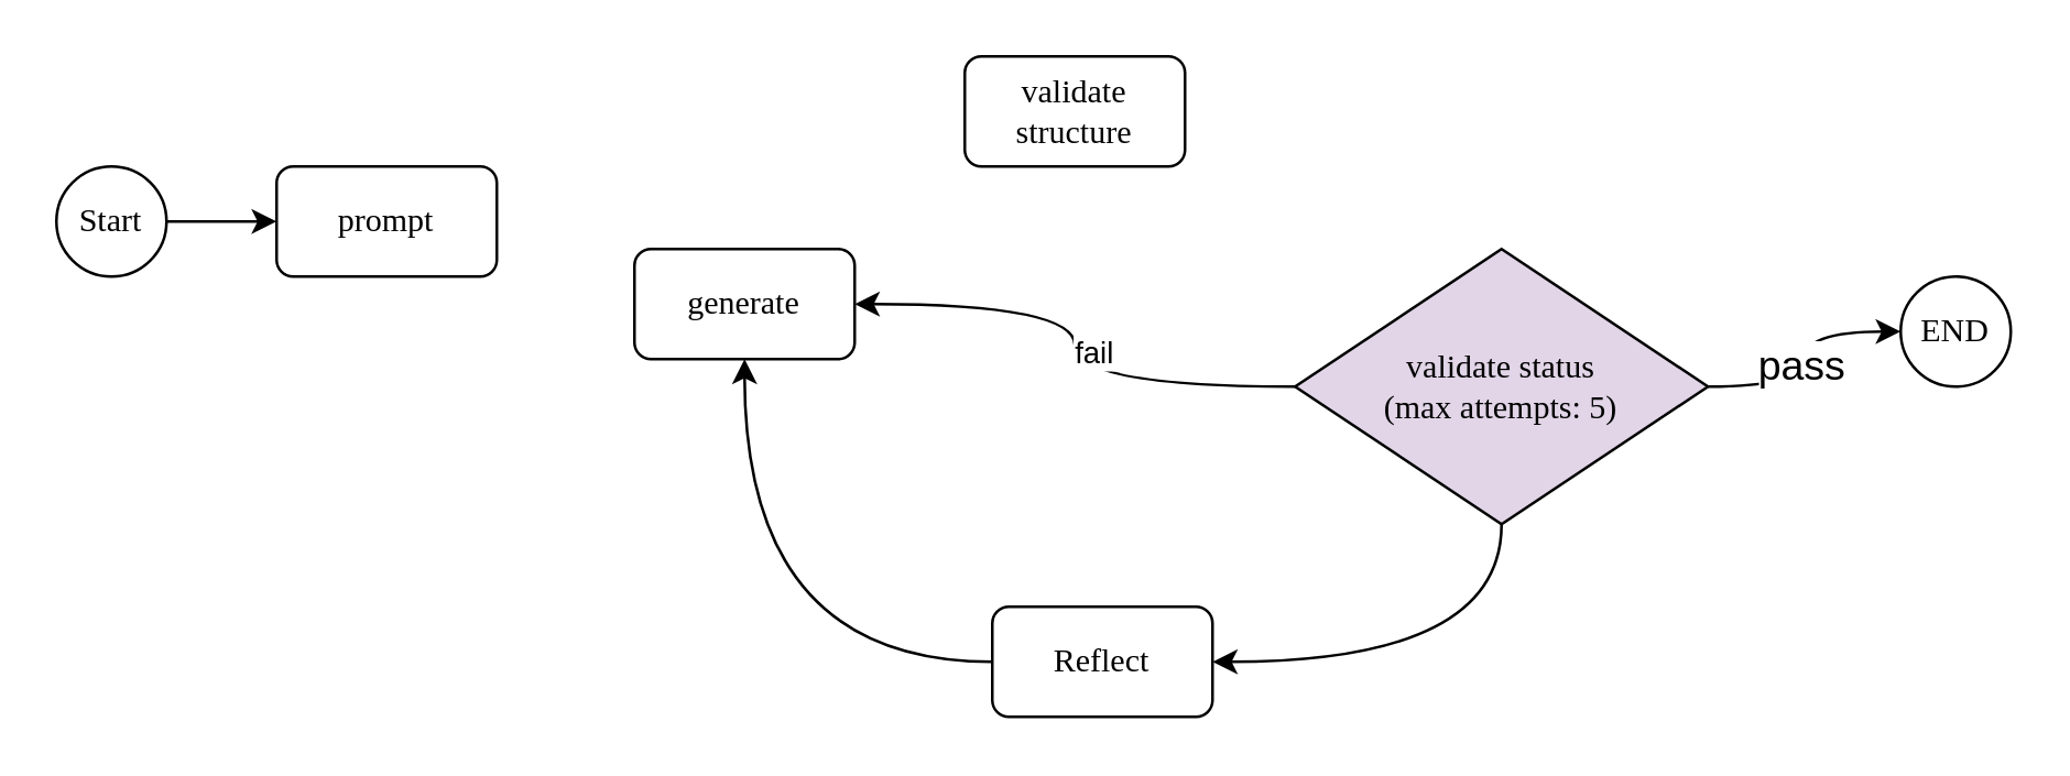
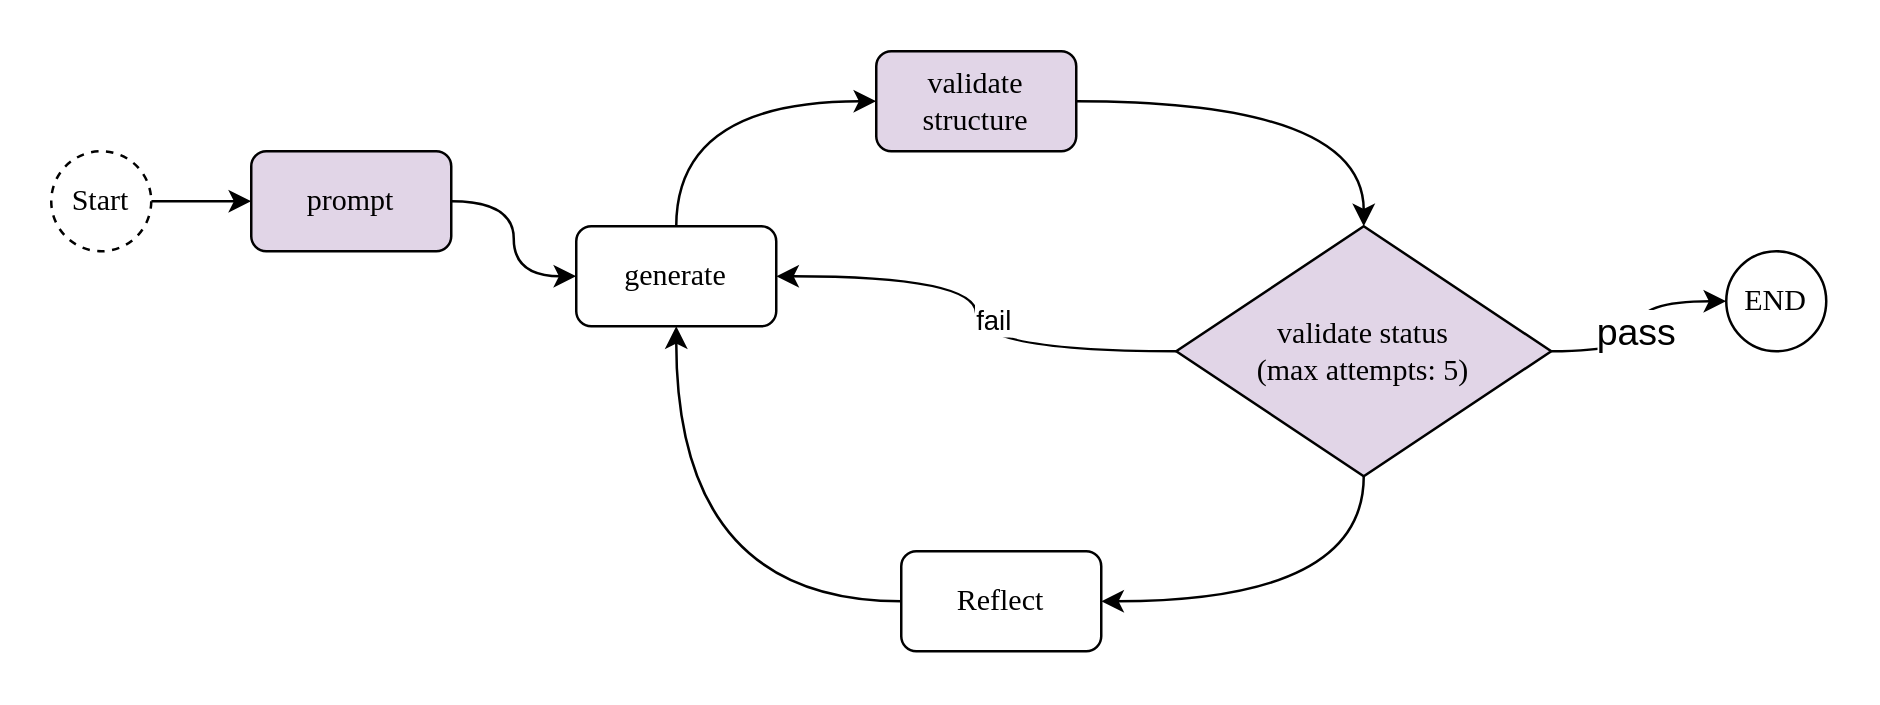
  <mxCell id="0" />
  <mxCell id="1" parent="0" />
  <mxCell id="2" style="edgeStyle=orthogonalEdgeStyle;curved=1;rounded=0;orthogonalLoop=1;jettySize=auto;html=1;exitX=1;exitY=0.5;exitDx=0;exitDy=0;entryX=0;entryY=0.5;entryDx=0;entryDy=0;" edge="1" parent="1" source="3" target="16"><mxGeometry relative="1" as="geometry" /></mxCell>
- <mxCell id="3" value="Start" style="ellipse;whiteSpace=wrap;html=1;aspect=fixed;fontFamily=Comic Sans MS;" vertex="1" parent="1"><mxGeometry x="20" y="60" width="40" height="40" as="geometry" /></mxCell>
+ <mxCell id="3" value="Start" style="ellipse;whiteSpace=wrap;html=1;aspect=fixed;fontFamily=Comic Sans MS;dashed=1;" vertex="1" parent="1"><mxGeometry x="20" y="60" width="40" height="40" as="geometry" /></mxCell>
+ <mxCell id="4" style="edgeStyle=orthogonalEdgeStyle;curved=1;rounded=0;orthogonalLoop=1;jettySize=auto;html=1;exitX=0.5;exitY=0;exitDx=0;exitDy=0;entryX=0;entryY=0.5;entryDx=0;entryDy=0;" edge="1" parent="1" source="5" target="14"><mxGeometry relative="1" as="geometry" /></mxCell>
  <mxCell id="5" value="generate" style="rounded=1;whiteSpace=wrap;html=1;fontFamily=Comic Sans MS;aspect=fixed;" vertex="1" parent="1"><mxGeometry x="230" y="90" width="80" height="40" as="geometry" /></mxCell>
  <mxCell id="6" style="edgeStyle=orthogonalEdgeStyle;curved=1;rounded=0;orthogonalLoop=1;jettySize=auto;html=1;exitX=1;exitY=0.5;exitDx=0;exitDy=0;entryX=0;entryY=0.5;entryDx=0;entryDy=0;" edge="1" parent="1" source="11" target="12"><mxGeometry relative="1" as="geometry" /></mxCell>
  <mxCell id="7" value="pass" style="edgeLabel;html=1;align=center;verticalAlign=middle;resizable=0;points=[];fontSize=15;" vertex="1" connectable="0" parent="6"><mxGeometry x="-0.029" y="2" relative="1" as="geometry"><mxPoint as="offset" /></mxGeometry></mxCell>
  <mxCell id="8" style="edgeStyle=orthogonalEdgeStyle;curved=1;rounded=0;orthogonalLoop=1;jettySize=auto;html=1;entryX=1;entryY=0.5;entryDx=0;entryDy=0;exitX=0.5;exitY=1;exitDx=0;exitDy=0;" edge="1" parent="1" source="11" target="18"><mxGeometry relative="1" as="geometry" /></mxCell>
  <mxCell id="9" style="edgeStyle=orthogonalEdgeStyle;curved=1;rounded=0;orthogonalLoop=1;jettySize=auto;html=1;" edge="1" parent="1" source="11" target="5"><mxGeometry relative="1" as="geometry" /></mxCell>
  <mxCell id="10" value="fail" style="edgeLabel;html=1;align=center;verticalAlign=middle;resizable=0;points=[];" vertex="1" connectable="0" parent="9"><mxGeometry x="-0.021" y="-6" relative="1" as="geometry"><mxPoint as="offset" /></mxGeometry></mxCell>
  <mxCell id="11" value="validate status&lt;br&gt;(max attempts: 5)" style="rhombus;whiteSpace=wrap;html=1;fontFamily=Comic Sans MS;fillColor=#e1d5e7;" vertex="1" parent="1"><mxGeometry x="470" y="90" width="150" height="100" as="geometry" /></mxCell>
  <mxCell id="12" value="END" style="ellipse;whiteSpace=wrap;html=1;aspect=fixed;fontFamily=Comic Sans MS;" vertex="1" parent="1"><mxGeometry x="690" y="100" width="40" height="40" as="geometry" /></mxCell>
- <mxCell id="14" value="validate structure" style="rounded=1;whiteSpace=wrap;html=1;fontFamily=Comic Sans MS;aspect=fixed;" vertex="1" parent="1"><mxGeometry x="350" y="20" width="80" height="40" as="geometry" /></mxCell>
- <mxCell id="16" value="prompt" style="rounded=1;whiteSpace=wrap;html=1;fontFamily=Comic Sans MS;aspect=fixed;" vertex="1" parent="1"><mxGeometry x="100" y="60" width="80" height="40" as="geometry" /></mxCell>
+ <mxCell id="13" style="edgeStyle=orthogonalEdgeStyle;curved=1;rounded=0;orthogonalLoop=1;jettySize=auto;html=1;exitX=1;exitY=0.5;exitDx=0;exitDy=0;entryX=0.5;entryY=0;entryDx=0;entryDy=0;" edge="1" parent="1" source="14" target="11"><mxGeometry relative="1" as="geometry" /></mxCell>
+ <mxCell id="14" value="validate structure" style="rounded=1;whiteSpace=wrap;html=1;fontFamily=Comic Sans MS;aspect=fixed;fillColor=#e1d5e7;" vertex="1" parent="1"><mxGeometry x="350" y="20" width="80" height="40" as="geometry" /></mxCell>
+ <mxCell id="15" style="edgeStyle=orthogonalEdgeStyle;curved=1;rounded=0;orthogonalLoop=1;jettySize=auto;html=1;exitX=1;exitY=0.5;exitDx=0;exitDy=0;" edge="1" parent="1" source="16" target="5"><mxGeometry relative="1" as="geometry" /></mxCell>
+ <mxCell id="16" value="prompt" style="rounded=1;whiteSpace=wrap;html=1;fontFamily=Comic Sans MS;aspect=fixed;fillColor=#e1d5e7;" vertex="1" parent="1"><mxGeometry x="100" y="60" width="80" height="40" as="geometry" /></mxCell>
  <mxCell id="17" style="edgeStyle=orthogonalEdgeStyle;curved=1;rounded=0;orthogonalLoop=1;jettySize=auto;html=1;exitX=0;exitY=0.5;exitDx=0;exitDy=0;entryX=0.5;entryY=1;entryDx=0;entryDy=0;" edge="1" parent="1" source="18" target="5"><mxGeometry relative="1" as="geometry" /></mxCell>
  <mxCell id="18" value="Reflect" style="rounded=1;whiteSpace=wrap;html=1;fontFamily=Comic Sans MS;aspect=fixed;" vertex="1" parent="1"><mxGeometry x="360" y="220" width="80" height="40" as="geometry" /></mxCell>
